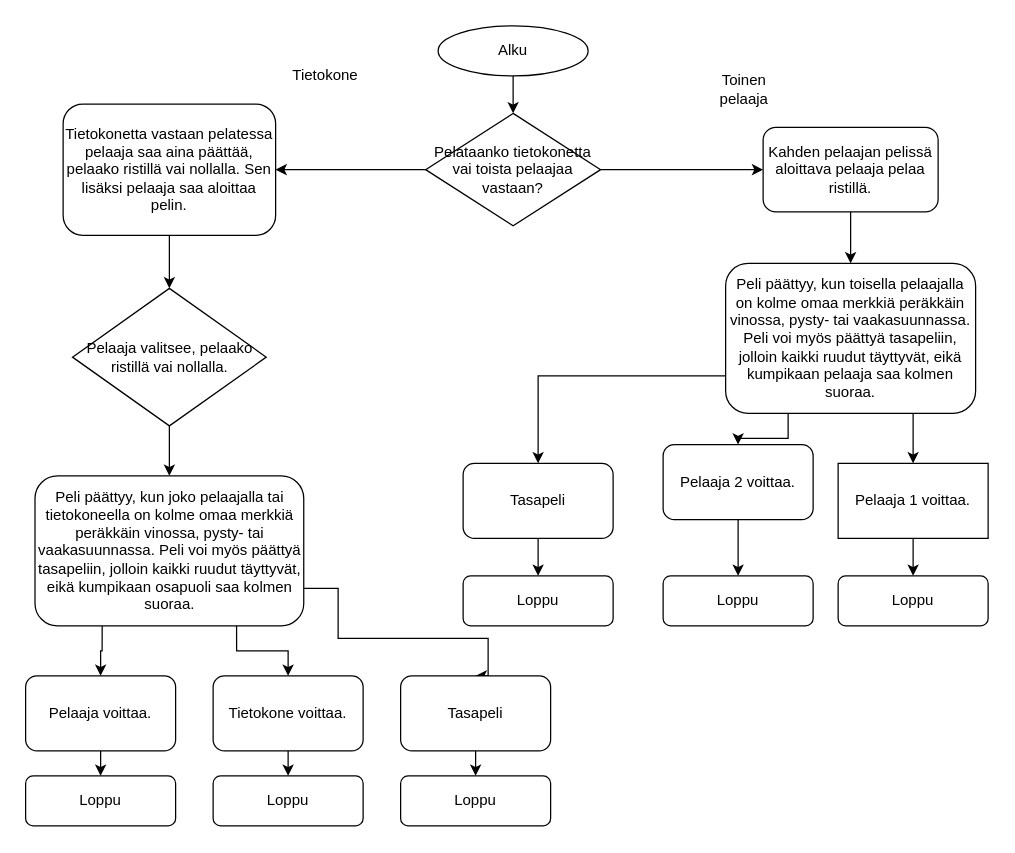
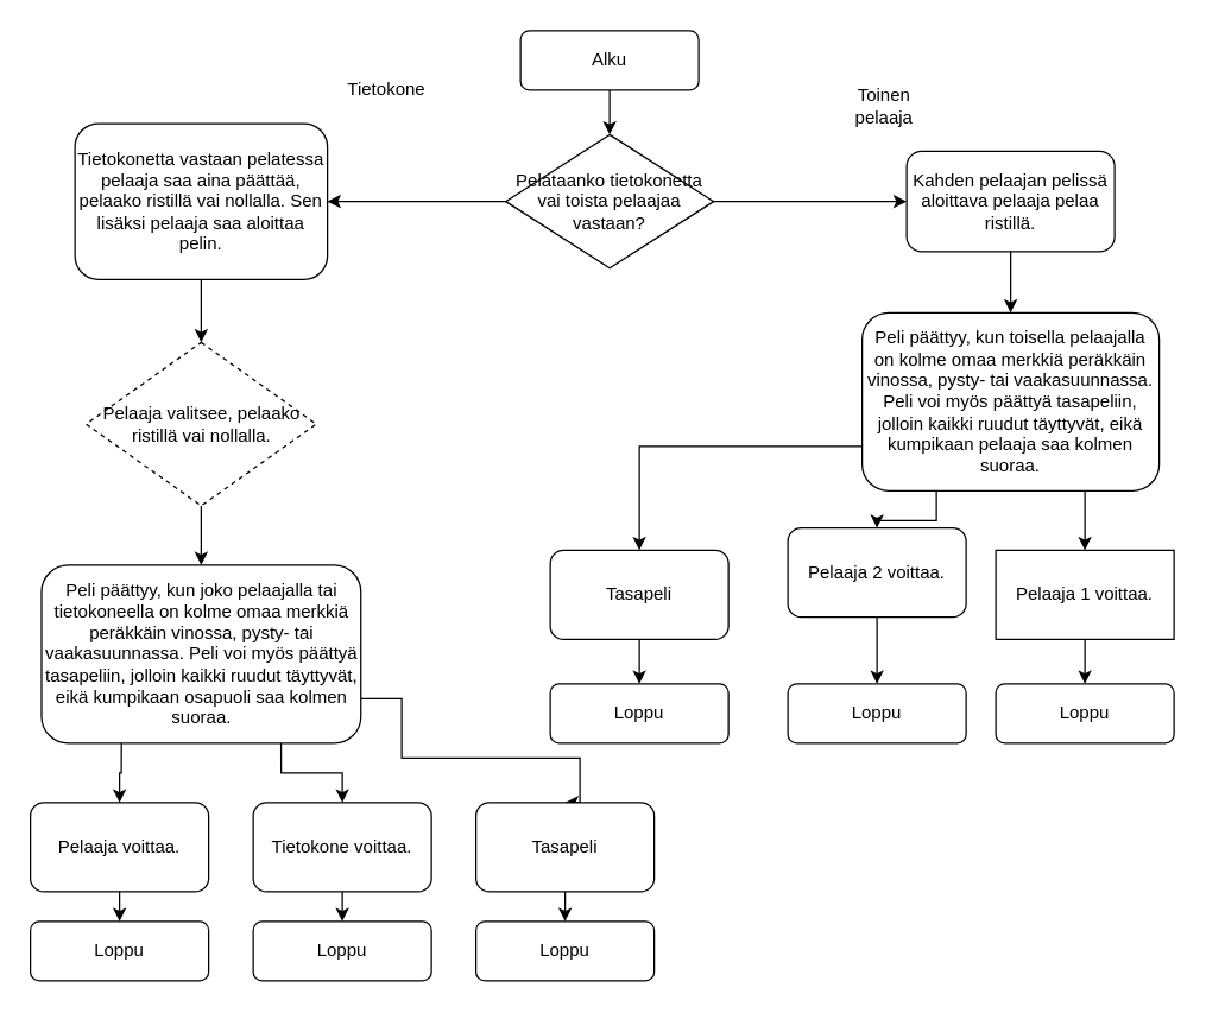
  <mxCell id="0" />
  <mxCell id="1" parent="0" />
  <mxCell id="2" style="edgeStyle=orthogonalEdgeStyle;rounded=0;orthogonalLoop=1;jettySize=auto;html=1;exitX=0.5;exitY=1;exitDx=0;exitDy=0;entryX=0.5;entryY=0;entryDx=0;entryDy=0;" edge="1" parent="1" source="3" target="6"><mxGeometry relative="1" as="geometry" /></mxCell>
- <mxCell id="3" value="Alku" style="ellipse;whiteSpace=wrap;html=1;" vertex="1" parent="1"><mxGeometry x="350" y="20" width="120" height="40" as="geometry" /></mxCell>
+ <mxCell id="3" value="Alku" style="rounded=1;whiteSpace=wrap;html=1;" vertex="1" parent="1"><mxGeometry x="350" y="20" width="120" height="40" as="geometry" /></mxCell>
  <mxCell id="4" style="edgeStyle=orthogonalEdgeStyle;rounded=0;orthogonalLoop=1;jettySize=auto;html=1;exitX=0;exitY=0.5;exitDx=0;exitDy=0;" edge="1" parent="1" source="6" target="8"><mxGeometry relative="1" as="geometry" /></mxCell>
  <mxCell id="5" style="edgeStyle=orthogonalEdgeStyle;rounded=0;orthogonalLoop=1;jettySize=auto;html=1;exitX=1;exitY=0.5;exitDx=0;exitDy=0;entryX=0;entryY=0.5;entryDx=0;entryDy=0;" edge="1" parent="1" source="6" target="11"><mxGeometry relative="1" as="geometry" /></mxCell>
  <mxCell id="6" value="Pelataanko tietokonetta vai toista pelaajaa vastaan?" style="rhombus;whiteSpace=wrap;html=1;" vertex="1" parent="1"><mxGeometry x="340" y="90" width="140" height="90" as="geometry" /></mxCell>
  <mxCell id="7" style="edgeStyle=orthogonalEdgeStyle;rounded=0;orthogonalLoop=1;jettySize=auto;html=1;exitX=0.5;exitY=1;exitDx=0;exitDy=0;entryX=0.5;entryY=0;entryDx=0;entryDy=0;" edge="1" parent="1" source="8" target="14"><mxGeometry relative="1" as="geometry" /></mxCell>
  <mxCell id="8" value="Tietokonetta vastaan pelatessa pelaaja saa aina päättää, pelaako ristillä vai nollalla. Sen lisäksi pelaaja saa aloittaa pelin." style="rounded=1;whiteSpace=wrap;html=1;" vertex="1" parent="1"><mxGeometry x="50" y="82.5" width="170" height="105" as="geometry" /></mxCell>
  <mxCell id="9" value="Ti&lt;span style=&quot;background-color: initial;&quot;&gt;etokone&lt;/span&gt;" style="text;html=1;align=center;verticalAlign=middle;whiteSpace=wrap;rounded=0;" vertex="1" parent="1"><mxGeometry x="230" y="45" width="60" height="30" as="geometry" /></mxCell>
  <mxCell id="10" style="edgeStyle=orthogonalEdgeStyle;rounded=0;orthogonalLoop=1;jettySize=auto;html=1;exitX=0.5;exitY=1;exitDx=0;exitDy=0;entryX=0.5;entryY=0;entryDx=0;entryDy=0;" edge="1" parent="1" source="11" target="18"><mxGeometry relative="1" as="geometry" /></mxCell>
  <mxCell id="11" value="Kahden pelaajan pelissä aloittava pelaaja pelaa ristillä." style="rounded=1;whiteSpace=wrap;html=1;" vertex="1" parent="1"><mxGeometry x="610" y="101.25" width="140" height="67.5" as="geometry" /></mxCell>
  <mxCell id="12" value="Toinen pelaaja" style="text;html=1;align=center;verticalAlign=middle;whiteSpace=wrap;rounded=0;" vertex="1" parent="1"><mxGeometry x="565" y="56" width="60" height="30" as="geometry" /></mxCell>
  <mxCell id="13" style="edgeStyle=orthogonalEdgeStyle;rounded=0;orthogonalLoop=1;jettySize=auto;html=1;exitX=0.5;exitY=1;exitDx=0;exitDy=0;entryX=0.5;entryY=0;entryDx=0;entryDy=0;" edge="1" parent="1" source="14" target="31"><mxGeometry relative="1" as="geometry" /></mxCell>
- <mxCell id="14" value="Pelaaja valitsee, pelaako ristillä vai nollalla." style="rhombus;whiteSpace=wrap;html=1;" vertex="1" parent="1"><mxGeometry x="57.5" y="230" width="155" height="110" as="geometry" /></mxCell>
+ <mxCell id="14" value="Pelaaja valitsee, pelaako ristillä vai nollalla." style="rhombus;whiteSpace=wrap;html=1;dashed=1;" vertex="1" parent="1"><mxGeometry x="57.5" y="230" width="155" height="110" as="geometry" /></mxCell>
  <mxCell id="15" style="edgeStyle=orthogonalEdgeStyle;rounded=0;orthogonalLoop=1;jettySize=auto;html=1;exitX=0.75;exitY=1;exitDx=0;exitDy=0;entryX=0.5;entryY=0;entryDx=0;entryDy=0;" edge="1" parent="1" source="18" target="20"><mxGeometry relative="1" as="geometry" /></mxCell>
  <mxCell id="16" style="edgeStyle=orthogonalEdgeStyle;rounded=0;orthogonalLoop=1;jettySize=auto;html=1;exitX=0.25;exitY=1;exitDx=0;exitDy=0;entryX=0.5;entryY=0;entryDx=0;entryDy=0;" edge="1" parent="1" source="18" target="23"><mxGeometry relative="1" as="geometry" /></mxCell>
  <mxCell id="17" style="edgeStyle=orthogonalEdgeStyle;rounded=0;orthogonalLoop=1;jettySize=auto;html=1;exitX=0;exitY=0.75;exitDx=0;exitDy=0;entryX=0.5;entryY=0;entryDx=0;entryDy=0;" edge="1" parent="1" source="18" target="26"><mxGeometry relative="1" as="geometry" /></mxCell>
  <mxCell id="18" value="Peli päättyy, kun toisella pelaajalla on kolme omaa merkkiä peräkkäin vinossa, pysty- tai vaakasuunnassa. Peli voi myös päättyä tasapeliin, jolloin kaikki ruudut täyttyvät, eikä kumpikaan pelaaja saa kolmen suoraa." style="rounded=1;whiteSpace=wrap;html=1;" vertex="1" parent="1"><mxGeometry x="580" y="210" width="200" height="120" as="geometry" /></mxCell>
  <mxCell id="19" style="edgeStyle=orthogonalEdgeStyle;rounded=0;orthogonalLoop=1;jettySize=auto;html=1;exitX=0.5;exitY=1;exitDx=0;exitDy=0;entryX=0.5;entryY=0;entryDx=0;entryDy=0;" edge="1" parent="1" source="20" target="21"><mxGeometry relative="1" as="geometry" /></mxCell>
  <mxCell id="20" value="Pelaaja 1 voittaa." style="whiteSpace=wrap;html=1;rounded=0;" vertex="1" parent="1"><mxGeometry x="670" y="370" width="120" height="60" as="geometry" /></mxCell>
  <mxCell id="21" value="Loppu" style="rounded=1;whiteSpace=wrap;html=1;" vertex="1" parent="1"><mxGeometry x="670" y="460" width="120" height="40" as="geometry" /></mxCell>
  <mxCell id="22" style="edgeStyle=orthogonalEdgeStyle;rounded=0;orthogonalLoop=1;jettySize=auto;html=1;exitX=0.5;exitY=1;exitDx=0;exitDy=0;" edge="1" parent="1" source="23" target="24"><mxGeometry relative="1" as="geometry" /></mxCell>
  <mxCell id="23" value="Pelaaja 2 voittaa." style="rounded=1;whiteSpace=wrap;html=1;" vertex="1" parent="1"><mxGeometry x="530" y="355" width="120" height="60" as="geometry" /></mxCell>
  <mxCell id="24" value="Loppu" style="rounded=1;whiteSpace=wrap;html=1;" vertex="1" parent="1"><mxGeometry x="530" y="460" width="120" height="40" as="geometry" /></mxCell>
  <mxCell id="25" style="edgeStyle=orthogonalEdgeStyle;rounded=0;orthogonalLoop=1;jettySize=auto;html=1;exitX=0.5;exitY=1;exitDx=0;exitDy=0;entryX=0.5;entryY=0;entryDx=0;entryDy=0;" edge="1" parent="1" source="26" target="27"><mxGeometry relative="1" as="geometry" /></mxCell>
  <mxCell id="26" value="Tasapeli" style="rounded=1;whiteSpace=wrap;html=1;" vertex="1" parent="1"><mxGeometry x="370" y="370" width="120" height="60" as="geometry" /></mxCell>
  <mxCell id="27" value="Loppu" style="rounded=1;whiteSpace=wrap;html=1;" vertex="1" parent="1"><mxGeometry x="370" y="460" width="120" height="40" as="geometry" /></mxCell>
  <mxCell id="28" style="edgeStyle=orthogonalEdgeStyle;rounded=0;orthogonalLoop=1;jettySize=auto;html=1;exitX=0.25;exitY=1;exitDx=0;exitDy=0;entryX=0.5;entryY=0;entryDx=0;entryDy=0;" edge="1" parent="1" source="31" target="33"><mxGeometry relative="1" as="geometry" /></mxCell>
  <mxCell id="29" style="edgeStyle=orthogonalEdgeStyle;rounded=0;orthogonalLoop=1;jettySize=auto;html=1;exitX=0.75;exitY=1;exitDx=0;exitDy=0;entryX=0.5;entryY=0;entryDx=0;entryDy=0;" edge="1" parent="1" source="31" target="36"><mxGeometry relative="1" as="geometry" /></mxCell>
  <mxCell id="30" style="edgeStyle=orthogonalEdgeStyle;rounded=0;orthogonalLoop=1;jettySize=auto;html=1;exitX=1;exitY=0.75;exitDx=0;exitDy=0;entryX=0.5;entryY=0;entryDx=0;entryDy=0;" edge="1" parent="1" source="31" target="39"><mxGeometry relative="1" as="geometry"><Array as="points"><mxPoint x="270" y="470" /><mxPoint x="270" y="510" /><mxPoint x="390" y="510" /></Array></mxGeometry></mxCell>
  <mxCell id="31" value="Peli päättyy, kun joko pelaajalla tai tietokoneella on kolme omaa merkkiä peräkkäin vinossa, pysty- tai vaakasuunnassa. Peli voi myös päättyä tasapeliin, jolloin kaikki ruudut täyttyvät, eikä kumpikaan osapuoli saa kolmen suoraa." style="rounded=1;whiteSpace=wrap;html=1;" vertex="1" parent="1"><mxGeometry x="27.5" y="380" width="215" height="120" as="geometry" /></mxCell>
  <mxCell id="32" style="edgeStyle=orthogonalEdgeStyle;rounded=0;orthogonalLoop=1;jettySize=auto;html=1;exitX=0.5;exitY=1;exitDx=0;exitDy=0;entryX=0.5;entryY=0;entryDx=0;entryDy=0;" edge="1" parent="1" source="33" target="34"><mxGeometry relative="1" as="geometry" /></mxCell>
  <mxCell id="33" value="Pelaaja voittaa." style="rounded=1;whiteSpace=wrap;html=1;" vertex="1" parent="1"><mxGeometry x="20" y="540" width="120" height="60" as="geometry" /></mxCell>
  <mxCell id="34" value="Loppu" style="rounded=1;whiteSpace=wrap;html=1;" vertex="1" parent="1"><mxGeometry x="20" y="620" width="120" height="40" as="geometry" /></mxCell>
  <mxCell id="35" style="edgeStyle=orthogonalEdgeStyle;rounded=0;orthogonalLoop=1;jettySize=auto;html=1;exitX=0.5;exitY=1;exitDx=0;exitDy=0;entryX=0.5;entryY=0;entryDx=0;entryDy=0;" edge="1" parent="1" source="36" target="37"><mxGeometry relative="1" as="geometry" /></mxCell>
  <mxCell id="36" value="Tietokone voittaa." style="rounded=1;whiteSpace=wrap;html=1;" vertex="1" parent="1"><mxGeometry x="170" y="540" width="120" height="60" as="geometry" /></mxCell>
  <mxCell id="37" value="Loppu" style="rounded=1;whiteSpace=wrap;html=1;" vertex="1" parent="1"><mxGeometry x="170" y="620" width="120" height="40" as="geometry" /></mxCell>
  <mxCell id="38" style="edgeStyle=orthogonalEdgeStyle;rounded=0;orthogonalLoop=1;jettySize=auto;html=1;exitX=0.5;exitY=1;exitDx=0;exitDy=0;entryX=0.5;entryY=0;entryDx=0;entryDy=0;" edge="1" parent="1" source="39" target="40"><mxGeometry relative="1" as="geometry" /></mxCell>
  <mxCell id="39" value="Tasapeli" style="rounded=1;whiteSpace=wrap;html=1;" vertex="1" parent="1"><mxGeometry x="320" y="540" width="120" height="60" as="geometry" /></mxCell>
  <mxCell id="40" value="Loppu" style="rounded=1;whiteSpace=wrap;html=1;" vertex="1" parent="1"><mxGeometry x="320" y="620" width="120" height="40" as="geometry" /></mxCell>
